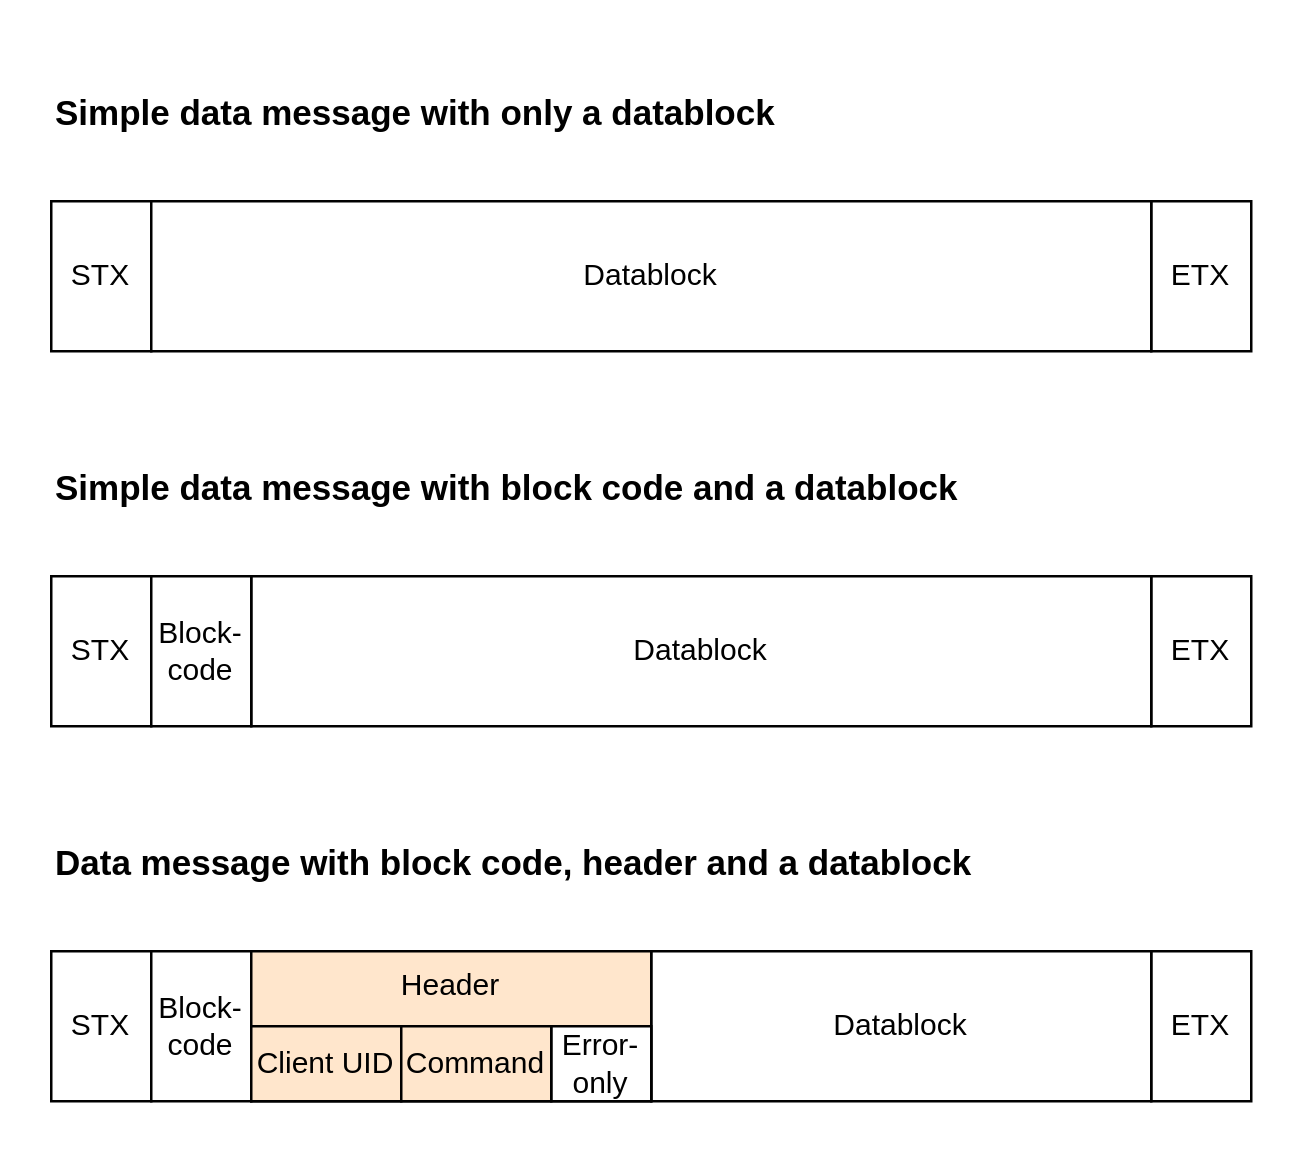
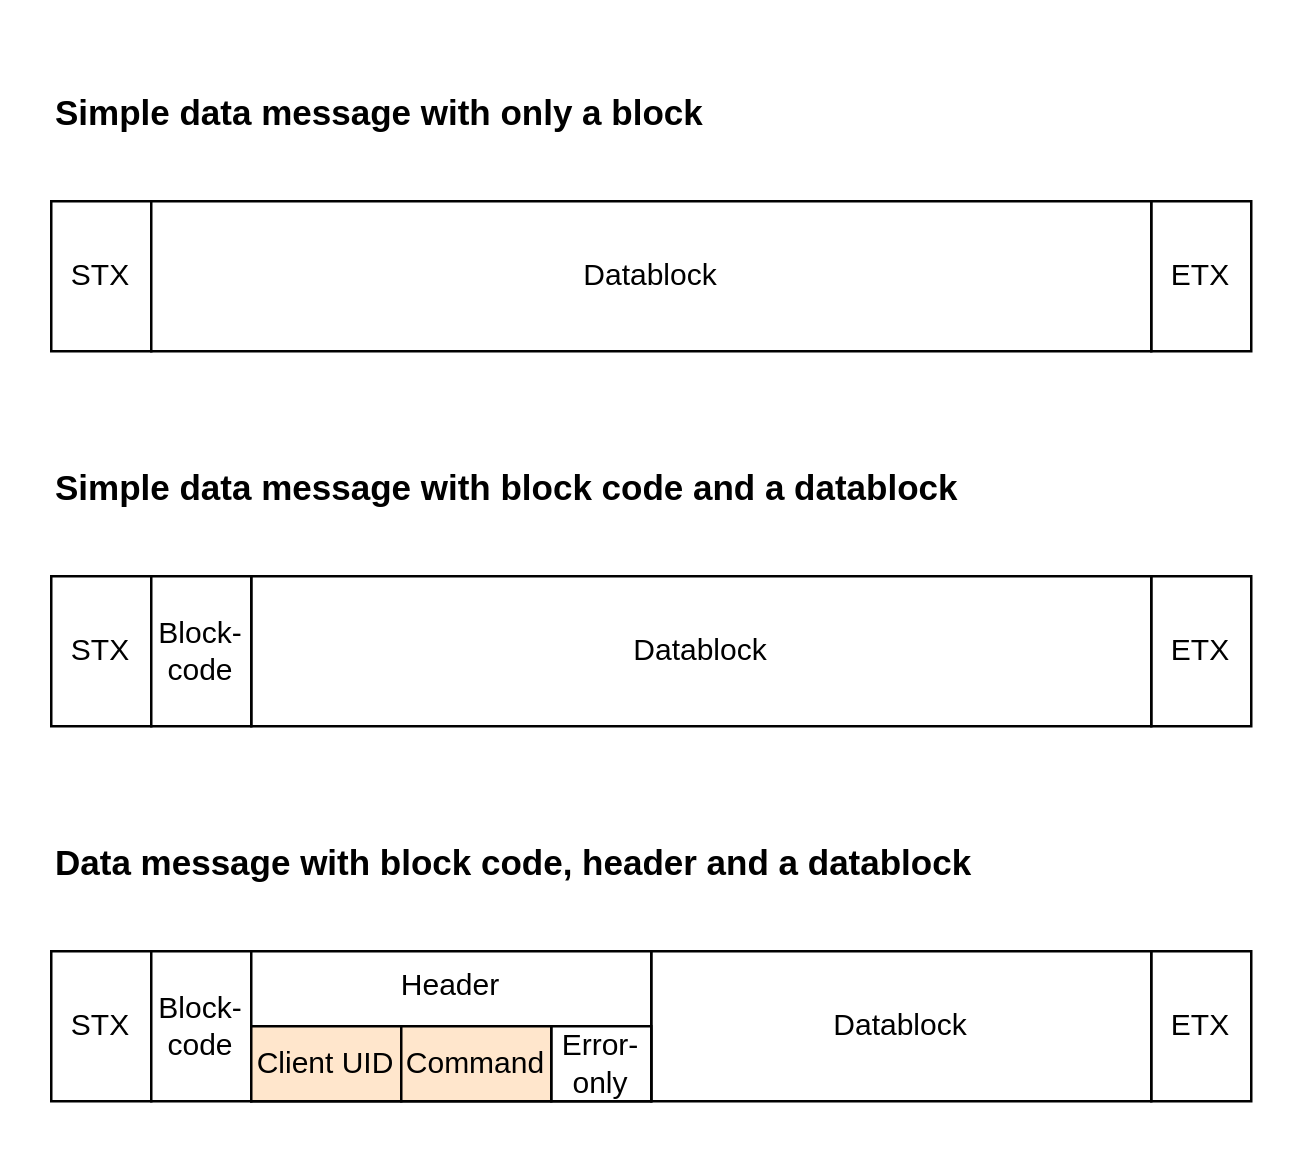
  <mxCell id="0" />
  <mxCell id="1" parent="0" />
  <mxCell id="2" value="STX" style="rounded=0;whiteSpace=wrap;html=1;" vertex="1" parent="1"><mxGeometry x="20" y="80" width="40" height="60" as="geometry" /></mxCell>
  <mxCell id="3" value="ETX" style="rounded=0;whiteSpace=wrap;html=1;" vertex="1" parent="1"><mxGeometry x="460" y="80" width="40" height="60" as="geometry" /></mxCell>
  <mxCell id="4" value="Datablock" style="rounded=0;whiteSpace=wrap;html=1;" vertex="1" parent="1"><mxGeometry x="60" y="80" width="400" height="60" as="geometry" /></mxCell>
- <mxCell id="5" value="Simple data message with only a datablock" style="text;html=1;align=left;verticalAlign=middle;whiteSpace=wrap;rounded=0;fontSize=14;fontStyle=1" vertex="1" parent="1"><mxGeometry x="20" y="20" width="350" height="50" as="geometry" /></mxCell>
+ <mxCell id="5" value="Simple data message with only a block" style="text;html=1;align=left;verticalAlign=middle;whiteSpace=wrap;rounded=0;fontSize=14;fontStyle=1" vertex="1" parent="1"><mxGeometry x="20" y="20" width="350" height="50" as="geometry" /></mxCell>
  <mxCell id="6" value="STX" style="rounded=0;whiteSpace=wrap;html=1;" vertex="1" parent="1"><mxGeometry x="20" y="230" width="40" height="60" as="geometry" /></mxCell>
  <mxCell id="7" value="ETX" style="rounded=0;whiteSpace=wrap;html=1;" vertex="1" parent="1"><mxGeometry x="460" y="230" width="40" height="60" as="geometry" /></mxCell>
  <mxCell id="8" value="Datablock" style="rounded=0;whiteSpace=wrap;html=1;" vertex="1" parent="1"><mxGeometry x="100" y="230" width="360" height="60" as="geometry" /></mxCell>
  <mxCell id="9" value="Simple data message with block code and a datablock" style="text;html=1;align=left;verticalAlign=middle;whiteSpace=wrap;rounded=0;fontSize=14;fontStyle=1" vertex="1" parent="1"><mxGeometry x="20" y="170" width="440" height="50" as="geometry" /></mxCell>
  <mxCell id="10" value="Block-code" style="rounded=0;whiteSpace=wrap;html=1;" vertex="1" parent="1"><mxGeometry x="60" y="230" width="40" height="60" as="geometry" /></mxCell>
  <mxCell id="11" value="STX" style="rounded=0;whiteSpace=wrap;html=1;" vertex="1" parent="1"><mxGeometry x="20" y="380" width="40" height="60" as="geometry" /></mxCell>
  <mxCell id="12" value="ETX" style="rounded=0;whiteSpace=wrap;html=1;" vertex="1" parent="1"><mxGeometry x="460" y="380" width="40" height="60" as="geometry" /></mxCell>
  <mxCell id="13" value="Datablock" style="rounded=0;whiteSpace=wrap;html=1;" vertex="1" parent="1"><mxGeometry x="260" y="380" width="200" height="60" as="geometry" /></mxCell>
  <mxCell id="14" value="Data message with block code, header and a datablock" style="text;html=1;align=left;verticalAlign=middle;whiteSpace=wrap;rounded=0;fontSize=14;fontStyle=1" vertex="1" parent="1"><mxGeometry x="20" y="320" width="480" height="50" as="geometry" /></mxCell>
  <mxCell id="15" value="Block-code" style="rounded=0;whiteSpace=wrap;html=1;" vertex="1" parent="1"><mxGeometry x="60" y="380" width="40" height="60" as="geometry" /></mxCell>
- <mxCell id="16" value="Header" style="rounded=0;whiteSpace=wrap;html=1;verticalAlign=top;fillColor=#ffe6cc;" vertex="1" parent="1"><mxGeometry x="100" y="380" width="160" height="60" as="geometry" /></mxCell>
+ <mxCell id="16" value="Header" style="rounded=0;whiteSpace=wrap;html=1;verticalAlign=top;" vertex="1" parent="1"><mxGeometry x="100" y="380" width="160" height="60" as="geometry" /></mxCell>
  <mxCell id="17" value="Client UID" style="rounded=0;whiteSpace=wrap;html=1;fillColor=#ffe6cc;" vertex="1" parent="1"><mxGeometry x="100" y="410" width="60" height="30" as="geometry" /></mxCell>
  <mxCell id="18" value="Error-&lt;div&gt;only&lt;/div&gt;" style="rounded=0;whiteSpace=wrap;html=1;" vertex="1" parent="1"><mxGeometry x="220" y="410" width="40" height="30" as="geometry" /></mxCell>
  <mxCell id="19" value="Command" style="rounded=0;whiteSpace=wrap;html=1;fillColor=#ffe6cc;" vertex="1" parent="1"><mxGeometry x="160" y="410" width="60" height="30" as="geometry" /></mxCell>
